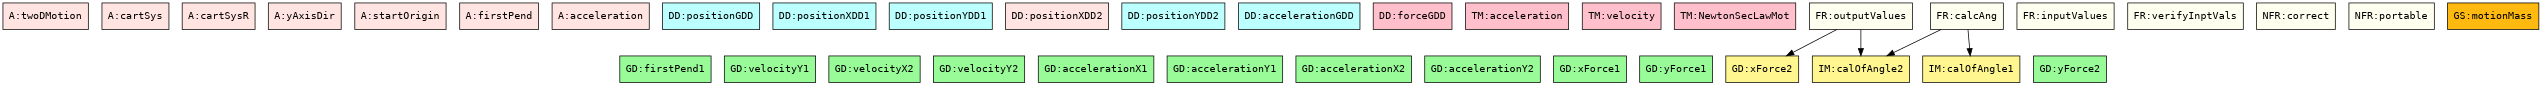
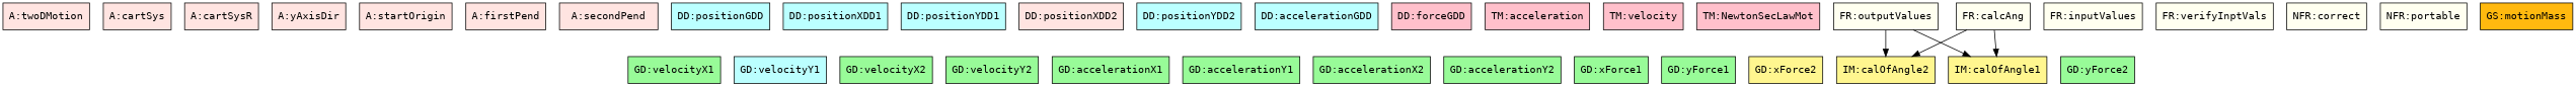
  digraph {
    fontname="DejaVu Sans Mono"
    node [color=black fillcolor=palegreen fontname="DejaVu Sans Mono" shape=box style=filled]
    edge [fontname="DejaVu Sans Mono"]
    n1 [fillcolor=mistyrose label="A:twoDMotion"]
    n2 [fillcolor=mistyrose label="A:cartSys"]
    n3 [fillcolor=mistyrose label="A:cartSysR"]
    n4 [fillcolor=mistyrose label="A:yAxisDir"]
    n5 [fillcolor=mistyrose label="A:startOrigin"]
    n6 [fillcolor=mistyrose label="A:firstPend"]
-   n7 [fillcolor=mistyrose label="A:acceleration"]
+   n7 [fillcolor=mistyrose label="A:secondPend"]
    n8 [fillcolor=paleturquoise1 label="DD:positionGDD"]
    n9 [fillcolor=paleturquoise1 label="DD:positionXDD1"]
    n10 [fillcolor=paleturquoise1 label="DD:positionYDD1"]
    n11 [fillcolor=mistyrose label="DD:positionXDD2"]
    n12 [fillcolor=paleturquoise1 label="DD:positionYDD2"]
    n13 [fillcolor=paleturquoise1 label="DD:accelerationGDD"]
    n14 [fillcolor=pink label="DD:forceGDD"]
    n15 [fillcolor=pink label="TM:acceleration"]
    n16 [fillcolor=pink label="TM:velocity"]
    n17 [fillcolor=pink label="TM:NewtonSecLawMot"]
-   n18 [label="GD:firstPend1"]
-   n19 [label="GD:velocityY1"]
+   n18 [label="GD:velocityX1"]
+   n19 [fillcolor=paleturquoise1 label="GD:velocityY1"]
    n20 [label="GD:velocityX2"]
    n21 [label="GD:velocityY2"]
    n22 [label="GD:accelerationX1"]
    n23 [label="GD:accelerationY1"]
    n24 [label="GD:accelerationX2"]
    n25 [label="GD:accelerationY2"]
    n26 [label="GD:xForce1"]
    n27 [label="GD:yForce1"]
    n28 [fillcolor=khaki1 label="GD:xForce2"]
    n29 [label="GD:yForce2"]
    n30 [fillcolor=khaki1 label="IM:calOfAngle1"]
    n31 [fillcolor=khaki1 label="IM:calOfAngle2"]
    n32 [fillcolor=ivory label="FR:calcAng"]
    n33 [fillcolor=ivory label="FR:outputValues"]
    n34 [fillcolor=ivory label="FR:inputValues"]
    n35 [fillcolor=ivory label="FR:verifyInptVals"]
    n36 [fillcolor=ivory label="NFR:correct"]
    n37 [fillcolor=ivory label="NFR:portable"]
    n38 [fillcolor=darkgoldenrod1 label="GS:motionMass"]
    subgraph sub_1 {
      rank=same
      n1
      n2
      n3
      n4
      n5
      n6
      n7
    }
    subgraph sub_2 {
      rank=same
      n8
      n9
      n10
      n11
      n12
      n13
      n14
    }
    subgraph sub_3 {
      rank=same
      n15
      n16
      n17
    }
    subgraph sub_4 {
      rank=same
      n18
      n19
      n20
      n21
      n22
      n23
      n24
      n25
      n26
      n27
      n28
      n29
    }
    subgraph sub_5 {
      rank=same
      n30
      n31
    }
    subgraph sub_6 {
      rank=same
      n32
      n33
      n34
      n35
      n36
      n37
    }
    subgraph sub_7 {
      rank=same
      n38
    }
    n32 -> n30
    n32 -> n31
-   n33 -> n28
+   n33 -> n30
    n33 -> n31
  }
